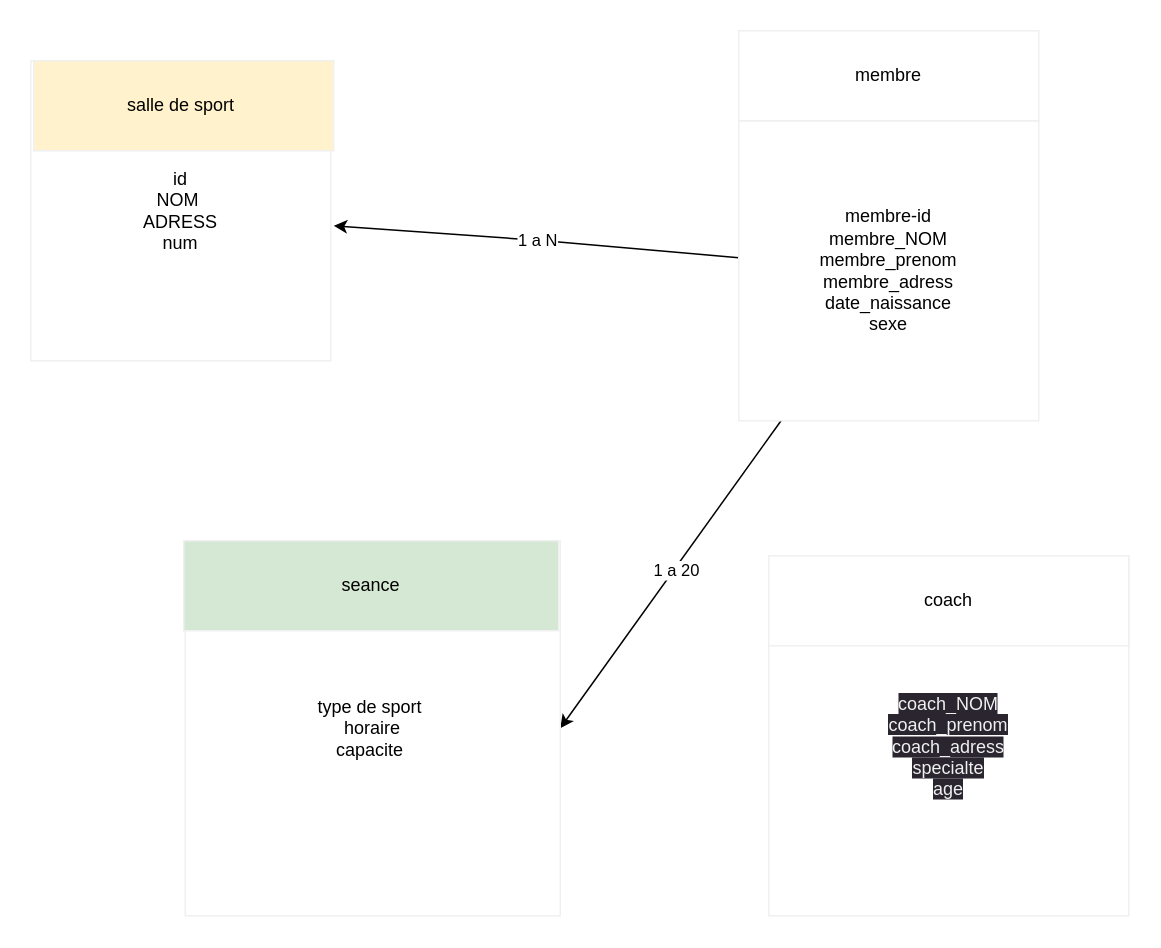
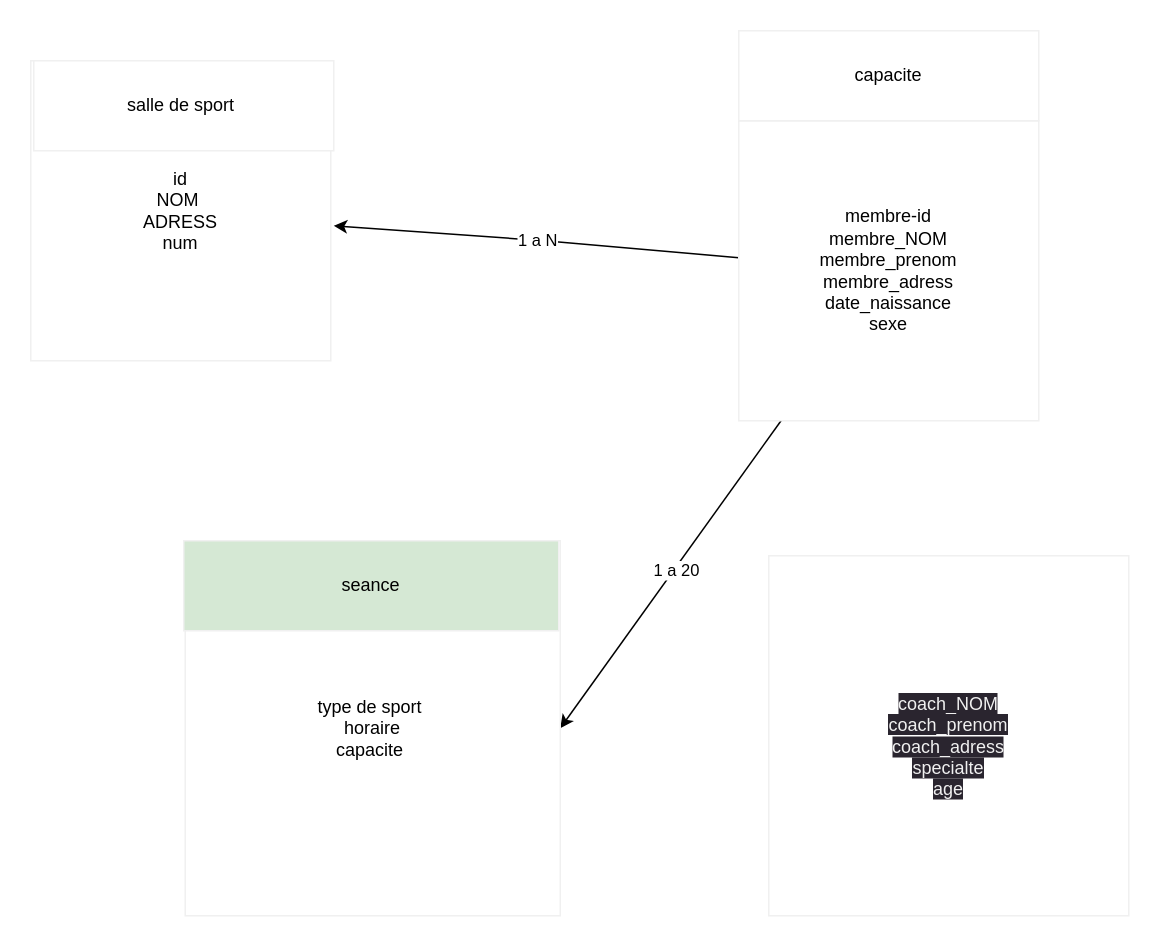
  <mxCell id="0" />
  <mxCell id="1" parent="0" />
  <mxCell id="2" value="id&lt;br&gt;NOM&amp;nbsp;&lt;br&gt;ADRESS&lt;br&gt;num" style="whiteSpace=wrap;html=1;aspect=fixed;strokeColor=#F0F0F0;" vertex="1" parent="1"><mxGeometry x="20" y="40" width="200" height="200" as="geometry" /></mxCell>
- <mxCell id="3" value="salle de sport&amp;nbsp;" style="rounded=0;whiteSpace=wrap;html=1;strokeColor=#F0F0F0;fillColor=#fff2cc;" vertex="1" parent="1"><mxGeometry x="22" y="40" width="200" height="60" as="geometry" /></mxCell>
+ <mxCell id="3" value="salle de sport&amp;nbsp;" style="rounded=0;whiteSpace=wrap;html=1;strokeColor=#F0F0F0;" vertex="1" parent="1"><mxGeometry x="22" y="40" width="200" height="60" as="geometry" /></mxCell>
  <mxCell id="4" value="1 a 20&amp;nbsp;" style="edgeStyle=none;html=1;entryX=1;entryY=0.5;entryDx=0;entryDy=0;" edge="1" parent="1" source="6" target="8"><mxGeometry x="-0.041" y="3" relative="1" as="geometry"><mxPoint as="offset" /></mxGeometry></mxCell>
  <mxCell id="5" value="1 a N" style="edgeStyle=none;html=1;entryX=1.01;entryY=0.55;entryDx=0;entryDy=0;entryPerimeter=0;" edge="1" parent="1" source="6" target="2"><mxGeometry relative="1" as="geometry"><Array as="points"><mxPoint x="362" y="160" /></Array></mxGeometry></mxCell>
  <mxCell id="6" value="membre-id&lt;br&gt;membre_NOM&lt;br&gt;membre_prenom&lt;br&gt;membre_adress&lt;br&gt;date_naissance&lt;br&gt;sexe" style="whiteSpace=wrap;html=1;aspect=fixed;strokeColor=#F0F0F0;" vertex="1" parent="1"><mxGeometry x="492" y="80" width="200" height="200" as="geometry" /></mxCell>
- <mxCell id="7" value="membre" style="rounded=0;whiteSpace=wrap;html=1;strokeColor=#F0F0F0;" vertex="1" parent="1"><mxGeometry x="492" y="20" width="200" height="60" as="geometry" /></mxCell>
+ <mxCell id="7" value="capacite" style="rounded=0;whiteSpace=wrap;html=1;strokeColor=#F0F0F0;" vertex="1" parent="1"><mxGeometry x="492" y="20" width="200" height="60" as="geometry" /></mxCell>
  <mxCell id="8" value="type de sport&amp;nbsp;&lt;br&gt;horaire&lt;br&gt;capacite&amp;nbsp;" style="whiteSpace=wrap;html=1;aspect=fixed;strokeColor=#F0F0F0;" vertex="1" parent="1"><mxGeometry x="123" y="360" width="250" height="250" as="geometry" /></mxCell>
  <mxCell id="9" value="seance" style="rounded=0;whiteSpace=wrap;html=1;strokeColor=#F0F0F0;fillColor=#d5e8d4;" vertex="1" parent="1"><mxGeometry x="122" y="360" width="250" height="60" as="geometry" /></mxCell>
  <mxCell id="10" value="&lt;br&gt;&lt;span style=&quot;color: rgb(240, 240, 240); font-family: Helvetica; font-size: 12px; font-style: normal; font-variant-ligatures: normal; font-variant-caps: normal; font-weight: 400; letter-spacing: normal; orphans: 2; text-align: center; text-indent: 0px; text-transform: none; widows: 2; word-spacing: 0px; -webkit-text-stroke-width: 0px; background-color: rgb(42, 37, 47); text-decoration-thickness: initial; text-decoration-style: initial; text-decoration-color: initial; float: none; display: inline !important;&quot;&gt;coach_NOM&lt;/span&gt;&lt;br style=&quot;border-color: rgb(0, 0, 0); color: rgb(240, 240, 240); font-family: Helvetica; font-size: 12px; font-style: normal; font-variant-ligatures: normal; font-variant-caps: normal; font-weight: 400; letter-spacing: normal; orphans: 2; text-align: center; text-indent: 0px; text-transform: none; widows: 2; word-spacing: 0px; -webkit-text-stroke-width: 0px; background-color: rgb(42, 37, 47); text-decoration-thickness: initial; text-decoration-style: initial; text-decoration-color: initial;&quot;&gt;&lt;span style=&quot;color: rgb(240, 240, 240); font-family: Helvetica; font-size: 12px; font-style: normal; font-variant-ligatures: normal; font-variant-caps: normal; font-weight: 400; letter-spacing: normal; orphans: 2; text-align: center; text-indent: 0px; text-transform: none; widows: 2; word-spacing: 0px; -webkit-text-stroke-width: 0px; background-color: rgb(42, 37, 47); text-decoration-thickness: initial; text-decoration-style: initial; text-decoration-color: initial; float: none; display: inline !important;&quot;&gt;coach_prenom&lt;/span&gt;&lt;br style=&quot;border-color: rgb(0, 0, 0); color: rgb(240, 240, 240); font-family: Helvetica; font-size: 12px; font-style: normal; font-variant-ligatures: normal; font-variant-caps: normal; font-weight: 400; letter-spacing: normal; orphans: 2; text-align: center; text-indent: 0px; text-transform: none; widows: 2; word-spacing: 0px; -webkit-text-stroke-width: 0px; background-color: rgb(42, 37, 47); text-decoration-thickness: initial; text-decoration-style: initial; text-decoration-color: initial;&quot;&gt;&lt;span style=&quot;color: rgb(240, 240, 240); font-family: Helvetica; font-size: 12px; font-style: normal; font-variant-ligatures: normal; font-variant-caps: normal; font-weight: 400; letter-spacing: normal; orphans: 2; text-align: center; text-indent: 0px; text-transform: none; widows: 2; word-spacing: 0px; -webkit-text-stroke-width: 0px; background-color: rgb(42, 37, 47); text-decoration-thickness: initial; text-decoration-style: initial; text-decoration-color: initial; float: none; display: inline !important;&quot;&gt;coach_adress&lt;/span&gt;&lt;br style=&quot;border-color: rgb(0, 0, 0); color: rgb(240, 240, 240); font-family: Helvetica; font-size: 12px; font-style: normal; font-variant-ligatures: normal; font-variant-caps: normal; font-weight: 400; letter-spacing: normal; orphans: 2; text-align: center; text-indent: 0px; text-transform: none; widows: 2; word-spacing: 0px; -webkit-text-stroke-width: 0px; background-color: rgb(42, 37, 47); text-decoration-thickness: initial; text-decoration-style: initial; text-decoration-color: initial;&quot;&gt;&lt;span style=&quot;color: rgb(240, 240, 240); font-family: Helvetica; font-size: 12px; font-style: normal; font-variant-ligatures: normal; font-variant-caps: normal; font-weight: 400; letter-spacing: normal; orphans: 2; text-align: center; text-indent: 0px; text-transform: none; widows: 2; word-spacing: 0px; -webkit-text-stroke-width: 0px; background-color: rgb(42, 37, 47); text-decoration-thickness: initial; text-decoration-style: initial; text-decoration-color: initial; float: none; display: inline !important;&quot;&gt;specialte&lt;/span&gt;&lt;br style=&quot;border-color: rgb(0, 0, 0); color: rgb(240, 240, 240); font-family: Helvetica; font-size: 12px; font-style: normal; font-variant-ligatures: normal; font-variant-caps: normal; font-weight: 400; letter-spacing: normal; orphans: 2; text-align: center; text-indent: 0px; text-transform: none; widows: 2; word-spacing: 0px; -webkit-text-stroke-width: 0px; background-color: rgb(42, 37, 47); text-decoration-thickness: initial; text-decoration-style: initial; text-decoration-color: initial;&quot;&gt;&lt;span style=&quot;color: rgb(240, 240, 240); font-family: Helvetica; font-size: 12px; font-style: normal; font-variant-ligatures: normal; font-variant-caps: normal; font-weight: 400; letter-spacing: normal; orphans: 2; text-align: center; text-indent: 0px; text-transform: none; widows: 2; word-spacing: 0px; -webkit-text-stroke-width: 0px; background-color: rgb(42, 37, 47); text-decoration-thickness: initial; text-decoration-style: initial; text-decoration-color: initial; float: none; display: inline !important;&quot;&gt;age&lt;/span&gt;&lt;br&gt;" style="whiteSpace=wrap;html=1;aspect=fixed;strokeColor=#F0F0F0;" vertex="1" parent="1"><mxGeometry x="512" y="370" width="240" height="240" as="geometry" /></mxCell>
- <mxCell id="11" value="coach" style="rounded=0;whiteSpace=wrap;html=1;strokeColor=#F0F0F0;" vertex="1" parent="1"><mxGeometry x="512" y="370" width="240" height="60" as="geometry" /></mxCell>
